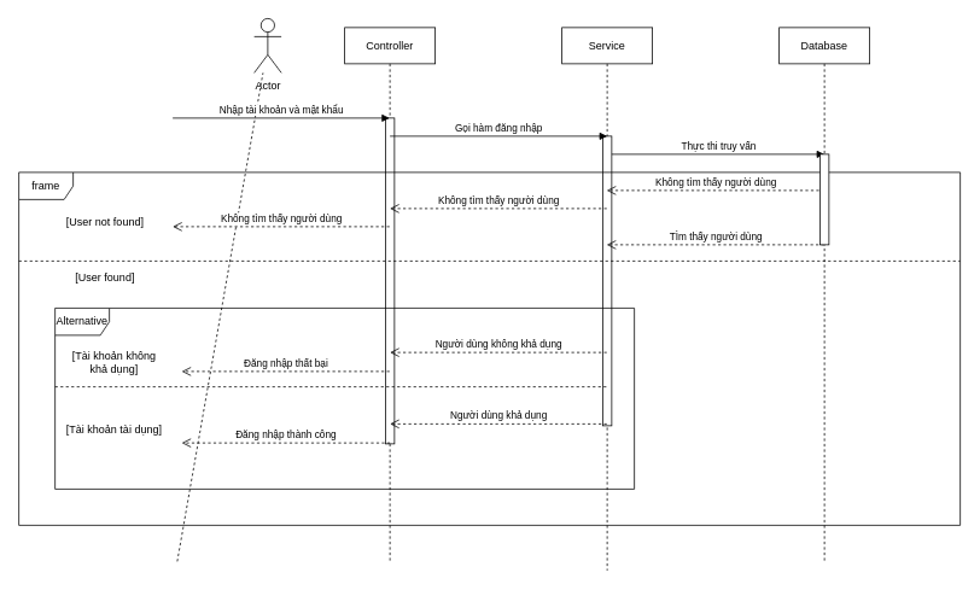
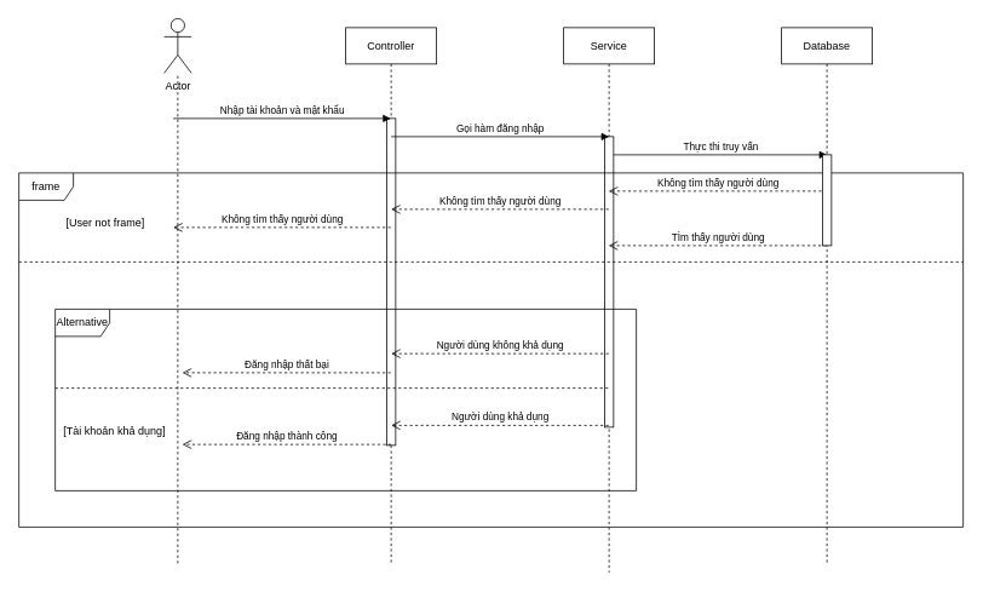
  <mxCell id="0" />
  <mxCell id="1" parent="0" />
- <mxCell id="2" value="Actor" style="shape=umlActor;verticalLabelPosition=bottom;verticalAlign=top;html=1;outlineConnect=0;" parent="1" vertex="1"><mxGeometry x="280" y="20" width="30" height="60" as="geometry" /></mxCell>
+ <mxCell id="2" value="Actor" style="shape=umlActor;verticalLabelPosition=bottom;verticalAlign=top;html=1;outlineConnect=0;" parent="1" vertex="1"><mxGeometry x="180" y="20" width="30" height="60" as="geometry" /></mxCell>
  <mxCell id="3" value="" style="endArrow=none;dashed=1;html=1;rounded=0;" parent="1" target="2" edge="1"><mxGeometry width="50" height="50" relative="1" as="geometry"><mxPoint x="195" y="620" as="sourcePoint" /><mxPoint x="194.58" y="151" as="targetPoint" /></mxGeometry></mxCell>
  <mxCell id="4" value="Controller" style="shape=umlLifeline;perimeter=lifelinePerimeter;whiteSpace=wrap;html=1;container=1;dropTarget=0;collapsible=0;recursiveResize=0;outlineConnect=0;portConstraint=eastwest;newEdgeStyle={&quot;curved&quot;:0,&quot;rounded&quot;:0};" parent="1" vertex="1"><mxGeometry x="380" y="30" width="100" height="590" as="geometry" /></mxCell>
  <mxCell id="5" value="" style="html=1;points=[[0,0,0,0,5],[0,1,0,0,-5],[1,0,0,0,5],[1,1,0,0,-5]];perimeter=orthogonalPerimeter;outlineConnect=0;targetShapes=umlLifeline;portConstraint=eastwest;newEdgeStyle={&quot;curved&quot;:0,&quot;rounded&quot;:0};" parent="4" vertex="1"><mxGeometry x="45" y="100" width="10" height="360" as="geometry" /></mxCell>
  <mxCell id="6" value="Service" style="shape=umlLifeline;perimeter=lifelinePerimeter;whiteSpace=wrap;html=1;container=1;dropTarget=0;collapsible=0;recursiveResize=0;outlineConnect=0;portConstraint=eastwest;newEdgeStyle={&quot;curved&quot;:0,&quot;rounded&quot;:0};" parent="1" vertex="1"><mxGeometry x="620" y="30" width="100" height="600" as="geometry" /></mxCell>
  <mxCell id="7" value="" style="html=1;points=[[0,0,0,0,5],[0,1,0,0,-5],[1,0,0,0,5],[1,1,0,0,-5]];perimeter=orthogonalPerimeter;outlineConnect=0;targetShapes=umlLifeline;portConstraint=eastwest;newEdgeStyle={&quot;curved&quot;:0,&quot;rounded&quot;:0};" parent="6" vertex="1"><mxGeometry x="45" y="120" width="10" height="320" as="geometry" /></mxCell>
  <mxCell id="8" value="Database" style="shape=umlLifeline;perimeter=lifelinePerimeter;whiteSpace=wrap;html=1;container=1;dropTarget=0;collapsible=0;recursiveResize=0;outlineConnect=0;portConstraint=eastwest;newEdgeStyle={&quot;curved&quot;:0,&quot;rounded&quot;:0};" parent="1" vertex="1"><mxGeometry x="860" y="30" width="100" height="590" as="geometry" /></mxCell>
  <mxCell id="9" value="Không tìm thấy người dùng" style="html=1;verticalAlign=bottom;endArrow=open;dashed=1;endSize=8;curved=0;rounded=0;" parent="1" target="6" edge="1"><mxGeometry relative="1" as="geometry"><mxPoint x="910" y="210" as="sourcePoint" /><mxPoint x="830" y="210" as="targetPoint" /><Array as="points"><mxPoint x="790" y="210" /></Array></mxGeometry></mxCell>
  <mxCell id="10" value="Không tìm thấy người dùng" style="html=1;verticalAlign=bottom;endArrow=open;dashed=1;endSize=8;curved=0;rounded=0;" parent="1" edge="1"><mxGeometry relative="1" as="geometry"><mxPoint x="669.5" y="230" as="sourcePoint" /><mxPoint x="429.894" y="230" as="targetPoint" /></mxGeometry></mxCell>
  <mxCell id="11" value="Không tìm thấy người dùng" style="html=1;verticalAlign=bottom;endArrow=open;dashed=1;endSize=8;curved=0;rounded=0;" parent="1" edge="1"><mxGeometry relative="1" as="geometry"><mxPoint x="429.5" y="250" as="sourcePoint" /><mxPoint x="190" y="250" as="targetPoint" /></mxGeometry></mxCell>
  <mxCell id="12" value="Nhập tài khoản và mật khẩu" style="html=1;verticalAlign=bottom;endArrow=block;curved=0;rounded=0;" parent="1" target="4" edge="1"><mxGeometry width="80" relative="1" as="geometry"><mxPoint x="190" y="130" as="sourcePoint" /><mxPoint x="280" y="130" as="targetPoint" /></mxGeometry></mxCell>
  <mxCell id="13" value="Gọi hàm đăng nhập" style="html=1;verticalAlign=bottom;endArrow=block;curved=0;rounded=0;" parent="1" edge="1"><mxGeometry width="80" relative="1" as="geometry"><mxPoint x="430" y="150" as="sourcePoint" /><mxPoint x="670" y="150" as="targetPoint" /></mxGeometry></mxCell>
  <mxCell id="14" value="Thực thi truy vấn" style="html=1;verticalAlign=bottom;endArrow=block;curved=0;rounded=0;" parent="1" source="7" edge="1"><mxGeometry width="80" relative="1" as="geometry"><mxPoint x="670" y="170" as="sourcePoint" /><mxPoint x="910" y="170" as="targetPoint" /></mxGeometry></mxCell>
  <mxCell id="15" value="frame" style="shape=umlFrame;whiteSpace=wrap;html=1;pointerEvents=0;" parent="1" vertex="1"><mxGeometry x="20" y="190" width="1040" height="390" as="geometry" /></mxCell>
- <mxCell id="16" value="[User not found]" style="text;html=1;align=center;verticalAlign=middle;resizable=0;points=[];autosize=1;strokeColor=none;fillColor=none;" parent="1" vertex="1"><mxGeometry x="60" y="230" width="110" height="30" as="geometry" /></mxCell>
+ <mxCell id="16" value="[User not frame]" style="text;html=1;align=center;verticalAlign=middle;resizable=0;points=[];autosize=1;strokeColor=none;fillColor=none;" parent="1" vertex="1"><mxGeometry x="60" y="230" width="110" height="30" as="geometry" /></mxCell>
  <mxCell id="17" value="Alternative" style="shape=umlFrame;whiteSpace=wrap;html=1;pointerEvents=0;" parent="1" vertex="1"><mxGeometry x="60" y="340" width="640" height="200" as="geometry" /></mxCell>
  <mxCell id="18" value="TÌm thấy người dùng" style="html=1;verticalAlign=bottom;endArrow=open;dashed=1;endSize=8;curved=0;rounded=0;" parent="1" source="8" target="6" edge="1"><mxGeometry relative="1" as="geometry"><mxPoint x="820" y="270" as="sourcePoint" /><mxPoint x="740" y="270" as="targetPoint" /><Array as="points"><mxPoint x="780" y="270" /></Array></mxGeometry></mxCell>
  <mxCell id="19" value="" style="line;strokeWidth=1;fillColor=none;align=left;verticalAlign=middle;spacingTop=-1;spacingLeft=3;spacingRight=3;rotatable=0;labelPosition=right;points=[];portConstraint=eastwest;strokeColor=inherit;dashed=1;" parent="1" vertex="1"><mxGeometry x="20" y="284" width="1040" height="8" as="geometry" /></mxCell>
- <mxCell id="20" value="[User found]" style="text;html=1;align=center;verticalAlign=middle;resizable=0;points=[];autosize=1;strokeColor=none;fillColor=none;" parent="1" vertex="1"><mxGeometry x="70" y="292" width="90" height="30" as="geometry" /></mxCell>
  <mxCell id="21" value="Người dùng không khả dụng" style="html=1;verticalAlign=bottom;endArrow=open;dashed=1;endSize=8;curved=0;rounded=0;" parent="1" edge="1"><mxGeometry relative="1" as="geometry"><mxPoint x="669.5" y="389" as="sourcePoint" /><mxPoint x="430" y="389" as="targetPoint" /><Array as="points"><mxPoint x="460" y="389" /></Array></mxGeometry></mxCell>
  <mxCell id="22" value="Đăng nhập thất bại" style="html=1;verticalAlign=bottom;endArrow=open;dashed=1;endSize=8;curved=0;rounded=0;" parent="1" source="4" edge="1"><mxGeometry relative="1" as="geometry"><mxPoint x="280" y="410" as="sourcePoint" /><mxPoint x="200" y="410" as="targetPoint" /><Array as="points"><mxPoint x="210" y="410" /></Array></mxGeometry></mxCell>
  <mxCell id="23" value="" style="line;strokeWidth=1;fillColor=none;align=left;verticalAlign=middle;spacingTop=-1;spacingLeft=3;spacingRight=3;rotatable=0;labelPosition=right;points=[];portConstraint=eastwest;strokeColor=inherit;dashed=1;" parent="1" vertex="1"><mxGeometry x="60" y="423" width="610" height="8" as="geometry" /></mxCell>
  <mxCell id="24" value="Người dùng khả dụng" style="html=1;verticalAlign=bottom;endArrow=open;dashed=1;endSize=8;curved=0;rounded=0;" parent="1" edge="1"><mxGeometry relative="1" as="geometry"><mxPoint x="669.5" y="468" as="sourcePoint" /><mxPoint x="430" y="468" as="targetPoint" /></mxGeometry></mxCell>
  <mxCell id="25" value="Đăng nhập thành công" style="html=1;verticalAlign=bottom;endArrow=open;dashed=1;endSize=8;curved=0;rounded=0;" parent="1" edge="1"><mxGeometry relative="1" as="geometry"><mxPoint x="430" y="489" as="sourcePoint" /><mxPoint x="200" y="489" as="targetPoint" /></mxGeometry></mxCell>
- <mxCell id="26" value="[Tài khoản không&lt;div&gt;khả dụng]&lt;/div&gt;" style="text;html=1;align=center;verticalAlign=middle;resizable=0;points=[];autosize=1;strokeColor=none;fillColor=none;" parent="1" vertex="1"><mxGeometry x="65" y="380" width="120" height="40" as="geometry" /></mxCell>
- <mxCell id="27" value="[Tài khoản tài dụng]" style="text;html=1;align=center;verticalAlign=middle;resizable=0;points=[];autosize=1;strokeColor=none;fillColor=none;" parent="1" vertex="1"><mxGeometry x="55" y="460" width="140" height="30" as="geometry" /></mxCell>
+ <mxCell id="27" value="[Tài khoản khả dụng]" style="text;html=1;align=center;verticalAlign=middle;resizable=0;points=[];autosize=1;strokeColor=none;fillColor=none;" parent="1" vertex="1"><mxGeometry x="55" y="460" width="140" height="30" as="geometry" /></mxCell>
  <mxCell id="28" value="" style="html=1;points=[[0,0,0,0,5],[0,1,0,0,-5],[1,0,0,0,5],[1,1,0,0,-5]];perimeter=orthogonalPerimeter;outlineConnect=0;targetShapes=umlLifeline;portConstraint=eastwest;newEdgeStyle={&quot;curved&quot;:0,&quot;rounded&quot;:0};" parent="1" vertex="1"><mxGeometry x="905" y="170" width="10" height="100" as="geometry" /></mxCell>
